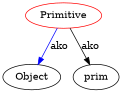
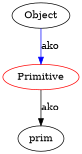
  digraph {
    Primitive [color=red]
    Object
    prim
-   Primitive -> Object [color=blue label=ako]
+   Object -> Primitive [color=blue label=ako]
    Primitive -> prim [label=ako]
  }
